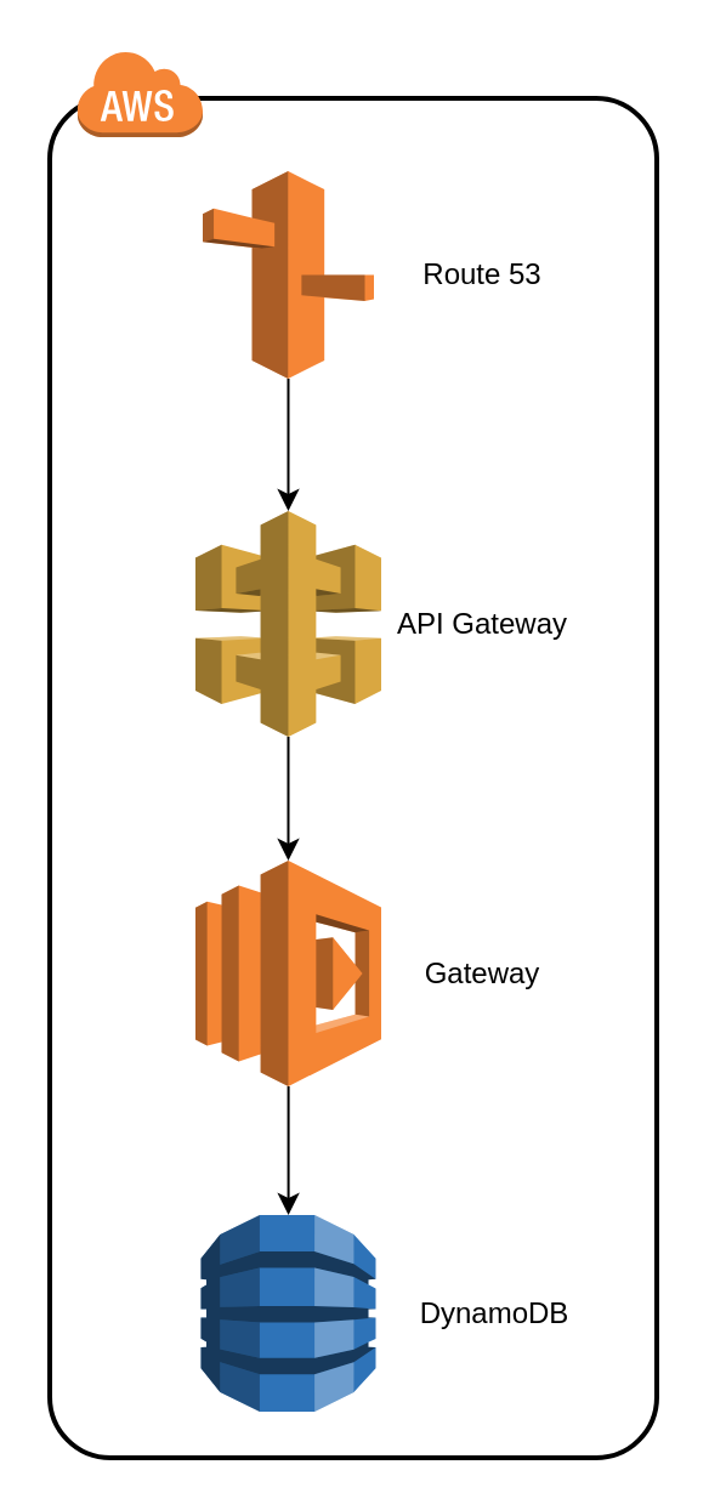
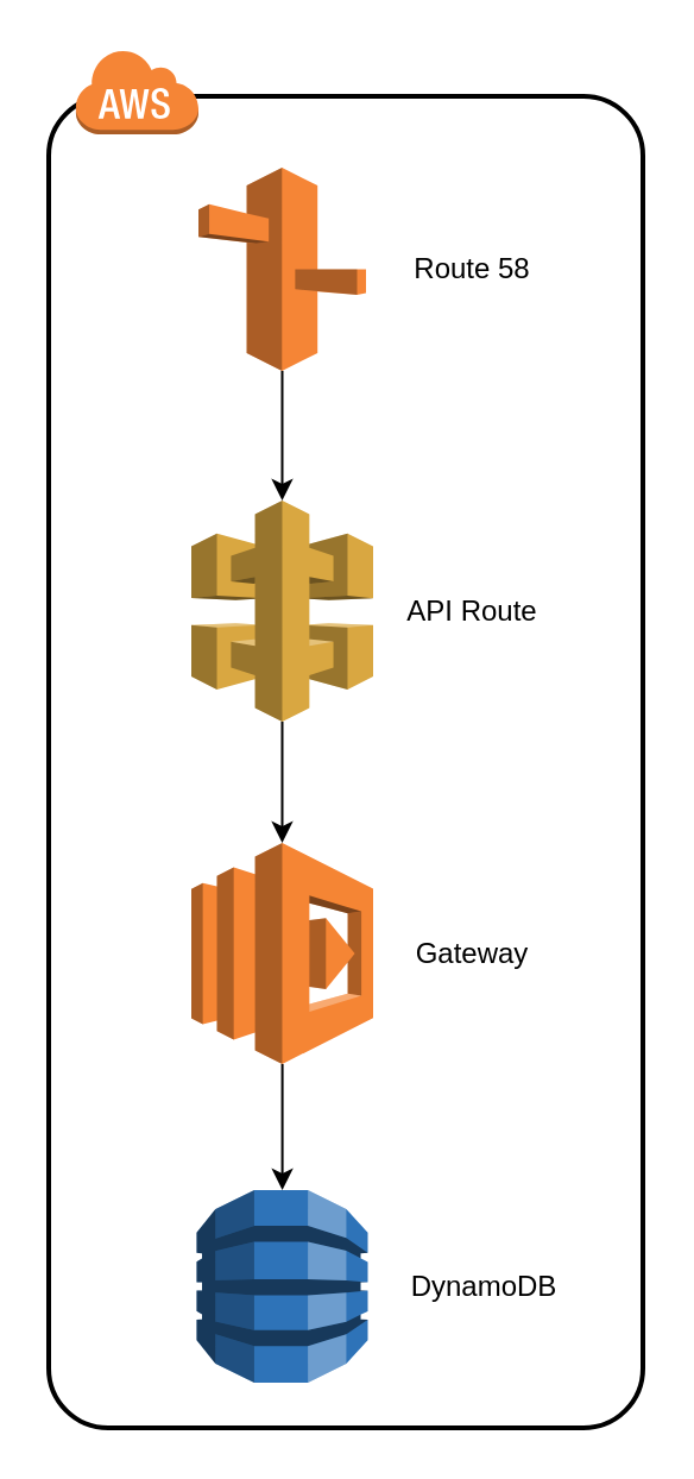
  <mxCell id="0" />
  <mxCell id="1" parent="0" />
  <mxCell id="2" value="" style="rounded=1;arcSize=10;dashed=0;fillColor=none;gradientColor=none;strokeWidth=2;" vertex="1" parent="1"><mxGeometry x="20" y="40" width="250" height="560" as="geometry" /></mxCell>
  <mxCell id="3" value="" style="dashed=0;html=1;shape=mxgraph.aws3.cloud;fillColor=#F58536;gradientColor=none;dashed=0;" vertex="1" parent="1"><mxGeometry x="31" y="20" width="52" height="36" as="geometry" /></mxCell>
  <mxCell id="4" style="edgeStyle=orthogonalEdgeStyle;rounded=0;orthogonalLoop=1;jettySize=auto;html=1;" edge="1" parent="1" source="17" target="8"><mxGeometry relative="1" as="geometry" /></mxCell>
  <mxCell id="5" style="edgeStyle=orthogonalEdgeStyle;rounded=0;orthogonalLoop=1;jettySize=auto;html=1;" edge="1" parent="1" source="8" target="11"><mxGeometry relative="1" as="geometry" /></mxCell>
  <mxCell id="6" style="edgeStyle=orthogonalEdgeStyle;rounded=0;orthogonalLoop=1;jettySize=auto;html=1;" edge="1" parent="1" source="11" target="14"><mxGeometry relative="1" as="geometry" /></mxCell>
  <mxCell id="7" value="" style="group" vertex="1" connectable="0" parent="1"><mxGeometry x="80" y="210" width="163" height="93" as="geometry" /></mxCell>
  <mxCell id="8" value="" style="outlineConnect=0;dashed=0;verticalLabelPosition=bottom;verticalAlign=top;align=center;html=1;shape=mxgraph.aws3.api_gateway;fillColor=#D9A741;gradientColor=none;" vertex="1" parent="7"><mxGeometry width="76.5" height="93" as="geometry" /></mxCell>
- <mxCell id="9" value="API Gateway" style="text;html=1;align=center;verticalAlign=middle;resizable=0;points=[];autosize=1;strokeColor=none;fillColor=none;" vertex="1" parent="7"><mxGeometry x="73" y="31.5" width="90" height="30" as="geometry" /></mxCell>
+ <mxCell id="9" value="API Route" style="text;html=1;align=center;verticalAlign=middle;resizable=0;points=[];autosize=1;strokeColor=none;fillColor=none;" vertex="1" parent="7"><mxGeometry x="73" y="31.5" width="90" height="30" as="geometry" /></mxCell>
  <mxCell id="10" value="" style="group" vertex="1" connectable="0" parent="1"><mxGeometry x="80" y="354" width="153" height="93" as="geometry" /></mxCell>
  <mxCell id="11" value="" style="outlineConnect=0;dashed=0;verticalLabelPosition=bottom;verticalAlign=top;align=center;html=1;shape=mxgraph.aws3.lambda;fillColor=#F58534;gradientColor=none;" vertex="1" parent="10"><mxGeometry width="76.5" height="93" as="geometry" /></mxCell>
  <mxCell id="12" value="Gateway" style="text;html=1;align=center;verticalAlign=middle;resizable=0;points=[];autosize=1;strokeColor=none;fillColor=none;" vertex="1" parent="10"><mxGeometry x="83" y="31.5" width="70" height="30" as="geometry" /></mxCell>
  <mxCell id="13" value="" style="group" vertex="1" connectable="0" parent="1"><mxGeometry x="82.25" y="500" width="160.75" height="81" as="geometry" /></mxCell>
  <mxCell id="14" value="" style="outlineConnect=0;dashed=0;verticalLabelPosition=bottom;verticalAlign=top;align=center;html=1;shape=mxgraph.aws3.dynamo_db;fillColor=#2E73B8;gradientColor=none;" vertex="1" parent="13"><mxGeometry width="72" height="81" as="geometry" /></mxCell>
  <mxCell id="15" value="DynamoDB" style="text;html=1;align=center;verticalAlign=middle;resizable=0;points=[];autosize=1;strokeColor=none;fillColor=none;" vertex="1" parent="13"><mxGeometry x="80.75" y="25.5" width="80" height="30" as="geometry" /></mxCell>
  <mxCell id="16" value="" style="group" vertex="1" connectable="0" parent="1"><mxGeometry x="83" y="70" width="150" height="85.5" as="geometry" /></mxCell>
  <mxCell id="17" value="" style="outlineConnect=0;dashed=0;verticalLabelPosition=bottom;verticalAlign=top;align=center;html=1;shape=mxgraph.aws3.route_53;fillColor=#F58536;gradientColor=none;" vertex="1" parent="16"><mxGeometry width="70.5" height="85.5" as="geometry" /></mxCell>
- <mxCell id="18" value="Route 53" style="text;html=1;align=center;verticalAlign=middle;resizable=0;points=[];autosize=1;strokeColor=none;fillColor=none;" vertex="1" parent="16"><mxGeometry x="80" y="27.75" width="70" height="30" as="geometry" /></mxCell>
+ <mxCell id="18" value="Route 58" style="text;html=1;align=center;verticalAlign=middle;resizable=0;points=[];autosize=1;strokeColor=none;fillColor=none;" vertex="1" parent="16"><mxGeometry x="80" y="27.75" width="70" height="30" as="geometry" /></mxCell>
